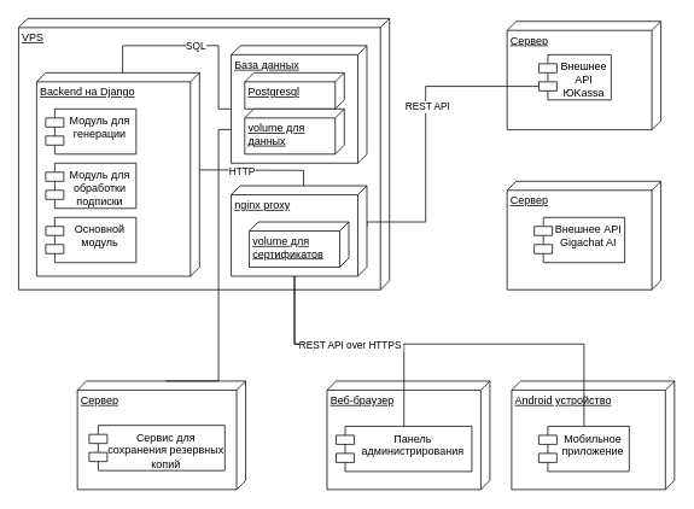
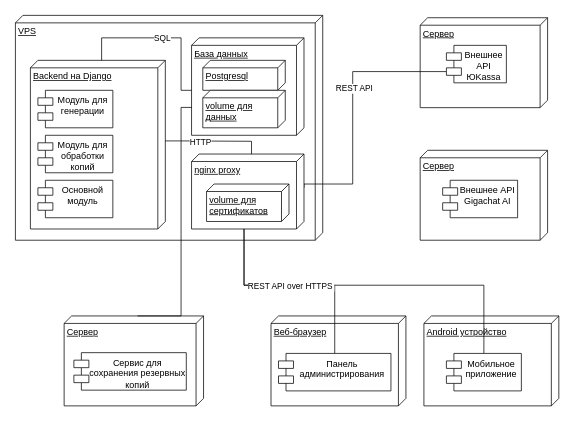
  <mxCell id="0" />
  <mxCell id="1" parent="0" />
  <mxCell id="2" value="Android устройство" style="verticalAlign=top;align=left;spacingTop=8;spacingLeft=2;spacingRight=12;shape=cube;size=10;direction=south;fontStyle=4;html=1;whiteSpace=wrap;" parent="1" vertex="1"><mxGeometry x="565" y="421" width="180" height="120" as="geometry" /></mxCell>
  <mxCell id="3" value="Сервер" style="verticalAlign=top;align=left;spacingTop=8;spacingLeft=2;spacingRight=12;shape=cube;size=10;direction=south;fontStyle=4;html=1;whiteSpace=wrap;" parent="1" vertex="1"><mxGeometry x="560" y="200" width="170" height="120" as="geometry" /></mxCell>
  <mxCell id="4" value="VPS" style="verticalAlign=top;align=left;spacingTop=8;spacingLeft=2;spacingRight=12;shape=cube;size=10;direction=south;fontStyle=4;html=1;whiteSpace=wrap;" parent="1" vertex="1"><mxGeometry x="20" y="20" width="410" height="300" as="geometry" /></mxCell>
  <mxCell id="5" value="База данных" style="verticalAlign=top;align=left;spacingTop=8;spacingLeft=2;spacingRight=12;shape=cube;size=10;direction=south;fontStyle=4;html=1;whiteSpace=wrap;" parent="1" vertex="1"><mxGeometry x="255" y="50" width="150" height="130" as="geometry" /></mxCell>
  <mxCell id="6" value="Веб-браузер" style="verticalAlign=top;align=left;spacingTop=8;spacingLeft=2;spacingRight=12;shape=cube;size=10;direction=south;fontStyle=4;html=1;whiteSpace=wrap;" parent="1" vertex="1"><mxGeometry x="361" y="421" width="180" height="120" as="geometry" /></mxCell>
  <mxCell id="7" value="Backend на Django" style="verticalAlign=top;align=left;spacingTop=8;spacingLeft=2;spacingRight=12;shape=cube;size=10;direction=south;fontStyle=4;html=1;whiteSpace=wrap;" vertex="1" parent="1"><mxGeometry x="40" y="80" width="180" height="225" as="geometry" /></mxCell>
  <mxCell id="8" style="edgeStyle=orthogonalEdgeStyle;rounded=0;orthogonalLoop=1;jettySize=auto;html=1;entryX=0;entryY=0;entryDx=70;entryDy=150;endArrow=none;startFill=0;exitX=0;exitY=0;exitDx=0;exitDy=85;exitPerimeter=0;entryPerimeter=0;" parent="1" source="7" target="5" edge="1"><mxGeometry relative="1" as="geometry"><mxPoint x="210" y="-10" as="sourcePoint" /><Array as="points"><mxPoint x="135" y="50" /><mxPoint x="241" y="50" /><mxPoint x="241" y="120" /></Array></mxGeometry></mxCell>
  <mxCell id="9" value="SQL" style="edgeLabel;html=1;align=center;verticalAlign=middle;resizable=0;points=[];" parent="8" vertex="1" connectable="0"><mxGeometry x="0.004" relative="1" as="geometry"><mxPoint as="offset" /></mxGeometry></mxCell>
  <mxCell id="10" value="Внешнее API&lt;div&gt;Gigachat AI&lt;/div&gt;" style="shape=module;align=left;spacingLeft=20;align=center;verticalAlign=top;whiteSpace=wrap;html=1;" parent="1" vertex="1"><mxGeometry x="590" y="240" width="100" height="50" as="geometry" /></mxCell>
  <mxCell id="11" style="edgeStyle=orthogonalEdgeStyle;rounded=0;orthogonalLoop=1;jettySize=auto;html=1;endArrow=none;startFill=0;entryX=0;entryY=0;entryDx=100;entryDy=80;entryPerimeter=0;" parent="1" source="12" edge="1" target="23"><mxGeometry relative="1" as="geometry"><mxPoint x="329" y="290" as="targetPoint" /><Array as="points"><mxPoint x="444" y="380" /><mxPoint x="305" y="380" /></Array></mxGeometry></mxCell>
  <mxCell id="12" value="Мобильное приложение" style="shape=module;align=left;spacingLeft=20;align=center;verticalAlign=top;whiteSpace=wrap;html=1;" parent="1" vertex="1"><mxGeometry x="595" y="471" width="100" height="50" as="geometry" /></mxCell>
  <mxCell id="13" style="edgeStyle=orthogonalEdgeStyle;rounded=0;orthogonalLoop=1;jettySize=auto;html=1;exitX=0.5;exitY=0;exitDx=0;exitDy=0;entryX=0;entryY=0;entryDx=100;entryDy=80;endArrow=none;startFill=0;entryPerimeter=0;" parent="1" source="15" target="23" edge="1"><mxGeometry relative="1" as="geometry"><Array as="points"><mxPoint x="446" y="380" /><mxPoint x="325" y="380" /></Array></mxGeometry></mxCell>
  <mxCell id="14" value="REST API over HTTPS&amp;nbsp;" style="edgeLabel;html=1;align=center;verticalAlign=middle;resizable=0;points=[];" parent="13" vertex="1" connectable="0"><mxGeometry x="0.042" y="1" relative="1" as="geometry"><mxPoint as="offset" /></mxGeometry></mxCell>
  <mxCell id="15" value="Панель администрирования" style="shape=module;align=left;spacingLeft=20;align=center;verticalAlign=top;whiteSpace=wrap;html=1;" parent="1" vertex="1"><mxGeometry x="371" y="471" width="150" height="50" as="geometry" /></mxCell>
  <mxCell id="16" value="Сервер" style="verticalAlign=top;align=left;spacingTop=8;spacingLeft=2;spacingRight=12;shape=cube;size=10;direction=south;fontStyle=4;html=1;whiteSpace=wrap;" parent="1" vertex="1"><mxGeometry x="560" y="23.14" width="170" height="120" as="geometry" /></mxCell>
  <mxCell id="17" style="edgeStyle=orthogonalEdgeStyle;rounded=0;orthogonalLoop=1;jettySize=auto;html=1;endArrow=none;startFill=0;entryX=0;entryY=0;entryDx=45;entryDy=0;entryPerimeter=0;exitX=0;exitY=0;exitDx=0;exitDy=35;exitPerimeter=0;" parent="1" source="19" target="23" edge="1"><mxGeometry relative="1" as="geometry"><mxPoint x="440" y="190" as="targetPoint" /><Array as="points"><mxPoint x="470" y="95" /><mxPoint x="470" y="245" /></Array></mxGeometry></mxCell>
  <mxCell id="18" value="REST API" style="edgeLabel;html=1;align=center;verticalAlign=middle;resizable=0;points=[];" parent="17" vertex="1" connectable="0"><mxGeometry x="-0.145" y="1" relative="1" as="geometry"><mxPoint as="offset" /></mxGeometry></mxCell>
  <mxCell id="19" value="Внешнее API&lt;div&gt;&lt;span style=&quot;background-color: transparent; color: light-dark(rgb(0, 0, 0), rgb(255, 255, 255));&quot;&gt;ЮKassa&lt;/span&gt;&lt;/div&gt;" style="shape=module;align=left;spacingLeft=20;align=center;verticalAlign=top;whiteSpace=wrap;html=1;" parent="1" vertex="1"><mxGeometry x="595" y="60" width="80" height="50" as="geometry" /></mxCell>
  <mxCell id="20" value="Основной модуль" style="shape=module;align=left;spacingLeft=20;align=center;verticalAlign=top;whiteSpace=wrap;html=1;" parent="1" vertex="1"><mxGeometry x="50" y="240" width="100" height="50" as="geometry" /></mxCell>
- <mxCell id="21" value="Модуль для&lt;br&gt;обработки&lt;br&gt;подписки" style="shape=module;align=left;spacingLeft=20;align=center;verticalAlign=top;whiteSpace=wrap;html=1;" vertex="1" parent="1"><mxGeometry x="50" y="180" width="100" height="50" as="geometry" /></mxCell>
+ <mxCell id="21" value="Модуль для&lt;br&gt;обработки&lt;br&gt;копий" style="shape=module;align=left;spacingLeft=20;align=center;verticalAlign=top;whiteSpace=wrap;html=1;" vertex="1" parent="1"><mxGeometry x="50" y="180" width="100" height="50" as="geometry" /></mxCell>
  <mxCell id="22" value="Модуль для&lt;br&gt;генерации" style="shape=module;align=left;spacingLeft=20;align=center;verticalAlign=top;whiteSpace=wrap;html=1;" vertex="1" parent="1"><mxGeometry x="50" y="120" width="100" height="50" as="geometry" /></mxCell>
  <mxCell id="23" value="nginx proxy" style="verticalAlign=top;align=left;spacingTop=8;spacingLeft=2;spacingRight=12;shape=cube;size=10;direction=south;fontStyle=4;html=1;whiteSpace=wrap;" vertex="1" parent="1"><mxGeometry x="255" y="205" width="150" height="100" as="geometry" /></mxCell>
  <mxCell id="24" style="edgeStyle=orthogonalEdgeStyle;rounded=0;orthogonalLoop=1;jettySize=auto;html=1;exitX=0;exitY=0;exitDx=107.5;exitDy=0;exitPerimeter=0;entryX=0;entryY=0;entryDx=0;entryDy=70;entryPerimeter=0;endArrow=none;startFill=0;" edge="1" parent="1" source="7" target="23"><mxGeometry relative="1" as="geometry"><Array as="points"><mxPoint x="240" y="188" /><mxPoint x="335" y="188" /></Array></mxGeometry></mxCell>
  <mxCell id="25" value="HTTP" style="edgeLabel;html=1;align=center;verticalAlign=middle;resizable=0;points=[];" vertex="1" connectable="0" parent="24"><mxGeometry x="-0.282" y="-1" relative="1" as="geometry"><mxPoint as="offset" /></mxGeometry></mxCell>
  <mxCell id="26" value="volume для сертификатов" style="verticalAlign=top;align=left;spacingTop=8;spacingLeft=2;spacingRight=12;shape=cube;size=10;direction=south;fontStyle=4;html=1;whiteSpace=wrap;" vertex="1" parent="1"><mxGeometry x="275" y="245" width="110" height="50" as="geometry" /></mxCell>
  <mxCell id="27" value="Postgresql" style="verticalAlign=top;align=left;spacingTop=8;spacingLeft=2;spacingRight=12;shape=cube;size=10;direction=south;fontStyle=4;html=1;whiteSpace=wrap;" vertex="1" parent="1"><mxGeometry x="270" y="80" width="110" height="40" as="geometry" /></mxCell>
  <mxCell id="28" value="volume для данных" style="verticalAlign=top;align=left;spacingTop=8;spacingLeft=2;spacingRight=12;shape=cube;size=10;direction=south;fontStyle=4;html=1;whiteSpace=wrap;" vertex="1" parent="1"><mxGeometry x="270" y="120" width="110" height="50" as="geometry" /></mxCell>
  <mxCell id="29" value="Сервер" style="verticalAlign=top;align=left;spacingTop=8;spacingLeft=2;spacingRight=12;shape=cube;size=10;direction=south;fontStyle=4;html=1;whiteSpace=wrap;" vertex="1" parent="1"><mxGeometry x="85" y="421" width="186" height="120" as="geometry" /></mxCell>
  <mxCell id="30" value="Сервис для сохранения резервных копий" style="shape=module;align=left;spacingLeft=20;align=center;verticalAlign=top;whiteSpace=wrap;html=1;" vertex="1" parent="1"><mxGeometry x="98" y="470" width="150" height="50" as="geometry" /></mxCell>
  <mxCell id="31" style="edgeStyle=orthogonalEdgeStyle;rounded=0;orthogonalLoop=1;jettySize=auto;html=1;exitX=0;exitY=0;exitDx=0;exitDy=88;exitPerimeter=0;entryX=0.714;entryY=0.997;entryDx=0;entryDy=0;entryPerimeter=0;endArrow=none;startFill=0;" edge="1" parent="1" source="29" target="5"><mxGeometry relative="1" as="geometry"><Array as="points"><mxPoint x="241" y="421" /><mxPoint x="241" y="143" /></Array></mxGeometry></mxCell>
